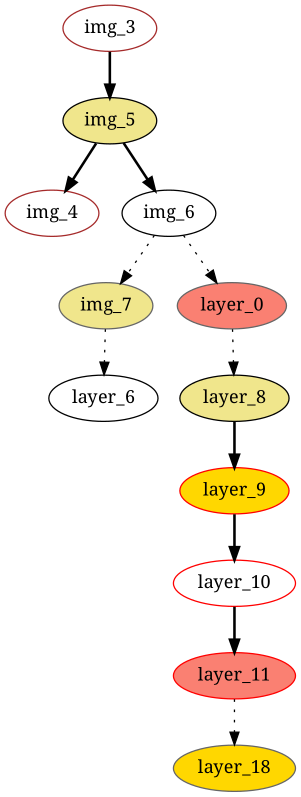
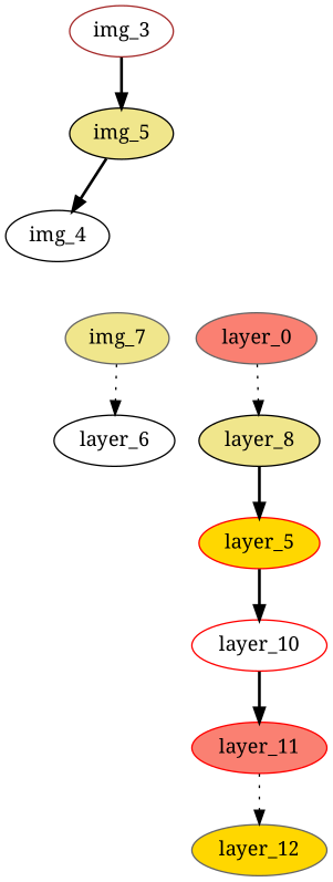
  digraph {
    fontname="Noto Serif"
    node [color=black fillcolor=white fontname="Noto Serif" style=filled]
    edge [fontname="Noto Serif" style=bold]
    n1 [color=brown label=img_3]
    n2 [fillcolor=khaki label=img_5]
-   n3 [color=brown label=img_4]
-   n4 [label=img_6]
+   n3 [label=img_4]
    n5 [color=gray40 fillcolor=khaki label=img_7]
    n6 [color=gray40 fillcolor=salmon label=layer_0]
    layer_6
    n8 [fillcolor=khaki label=layer_8]
-   n9 [color=red fillcolor=gold label=layer_9]
+   n9 [color=red fillcolor=gold label=layer_5]
    n10 [color=red label=layer_10]
    n11 [color=red fillcolor=salmon label=layer_11]
-   n12 [color=gray40 fillcolor=gold label=layer_18]
+   n12 [color=gray40 fillcolor=gold label=layer_12]
    n1 -> n2
    n2 -> n3
-   n2 -> n4
-   n4 -> n5 [style=dotted]
-   n4 -> n6 [style=dotted]
    n5 -> layer_6 [style=dotted]
    n6 -> n8 [style=dotted]
    n8 -> n9
    n9 -> n10
    n10 -> n11
    n11 -> n12 [style=dotted]
  }
